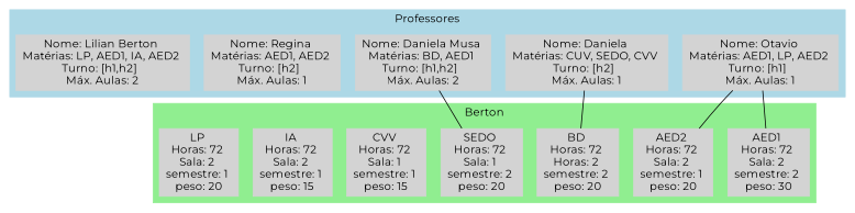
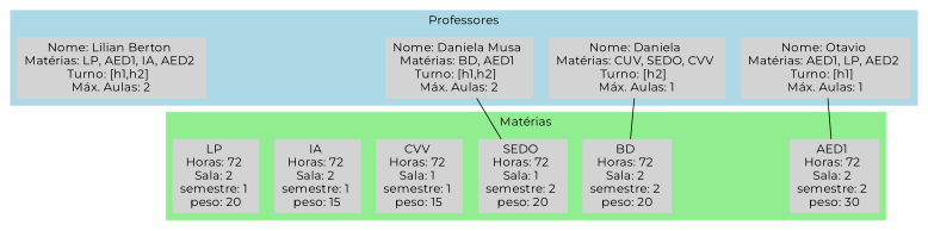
  graph {
    fontname=Montserrat
    node [color=lightgray fontname=Montserrat shape=box style=filled]
    edge [fontname=Montserrat]
    n1 [label="Nome: Otavio \nMatérias: AED1, LP, AED2 \nTurno: [h1]  \nMáx. Aulas: 1"]
    n2 [label="Nome: Daniela \nMatérias: CUV, SEDO, CVV \nTurno: [h2]  \nMáx. Aulas: 1"]
    n3 [label="Nome: Daniela Musa \nMatérias: BD, AED1 \nTurno: [h1,h2]  \nMáx. Aulas: 2"]
-   n4 [label="Nome: Regina \nMatérias: AED1, AED2 \nTurno: [h2]  \nMáx. Aulas: 1"]
    n5 [label="Nome: Lilian Berton \nMatérias: LP, AED1, IA, AED2 \nTurno: [h1,h2]  \nMáx. Aulas: 2"]
    n6 [label="AED1 \nHoras: 72 \nSala: 2 \nsemestre: 2 \npeso: 30"]
-   n7 [label="AED2 \nHoras: 72 \nSala: 2 \nsemestre: 1 \npeso: 20"]
-   n8 [label="BD \nHoras: 72 \nHoras: 2 \nsemestre: 2 \npeso: 20"]
+   n8 [label="BD \nHoras: 72 \nSala: 2 \nsemestre: 2 \npeso: 20"]
    n9 [label="SEDO \nHoras: 72 \nSala: 1 \nsemestre: 2 \npeso: 20"]
    n10 [label="CVV \nHoras: 72 \nSala: 1 \nsemestre: 1 \npeso: 15"]
    n11 [label="IA \nHoras: 72 \nSala: 2 \nsemestre: 1 \npeso: 15"]
    n12 [label="LP \nHoras: 72 \nSala: 2 \nsemestre: 1 \npeso: 20"]
    subgraph cluster_1 {
      color=lightblue
      label=Professores
      style=filled
      n1
      n2
      n3
-     n4
      n5
    }
    subgraph cluster_2 {
      color=lightgreen
-     label=Berton
+     label="Matérias"
      style=filled
      n6
-     n7
      n8
      n9
      n10
      n11
      n12
    }
    n1 -- n6
-   n1 -- n7
    n2 -- n8
    n3 -- n9
  }
